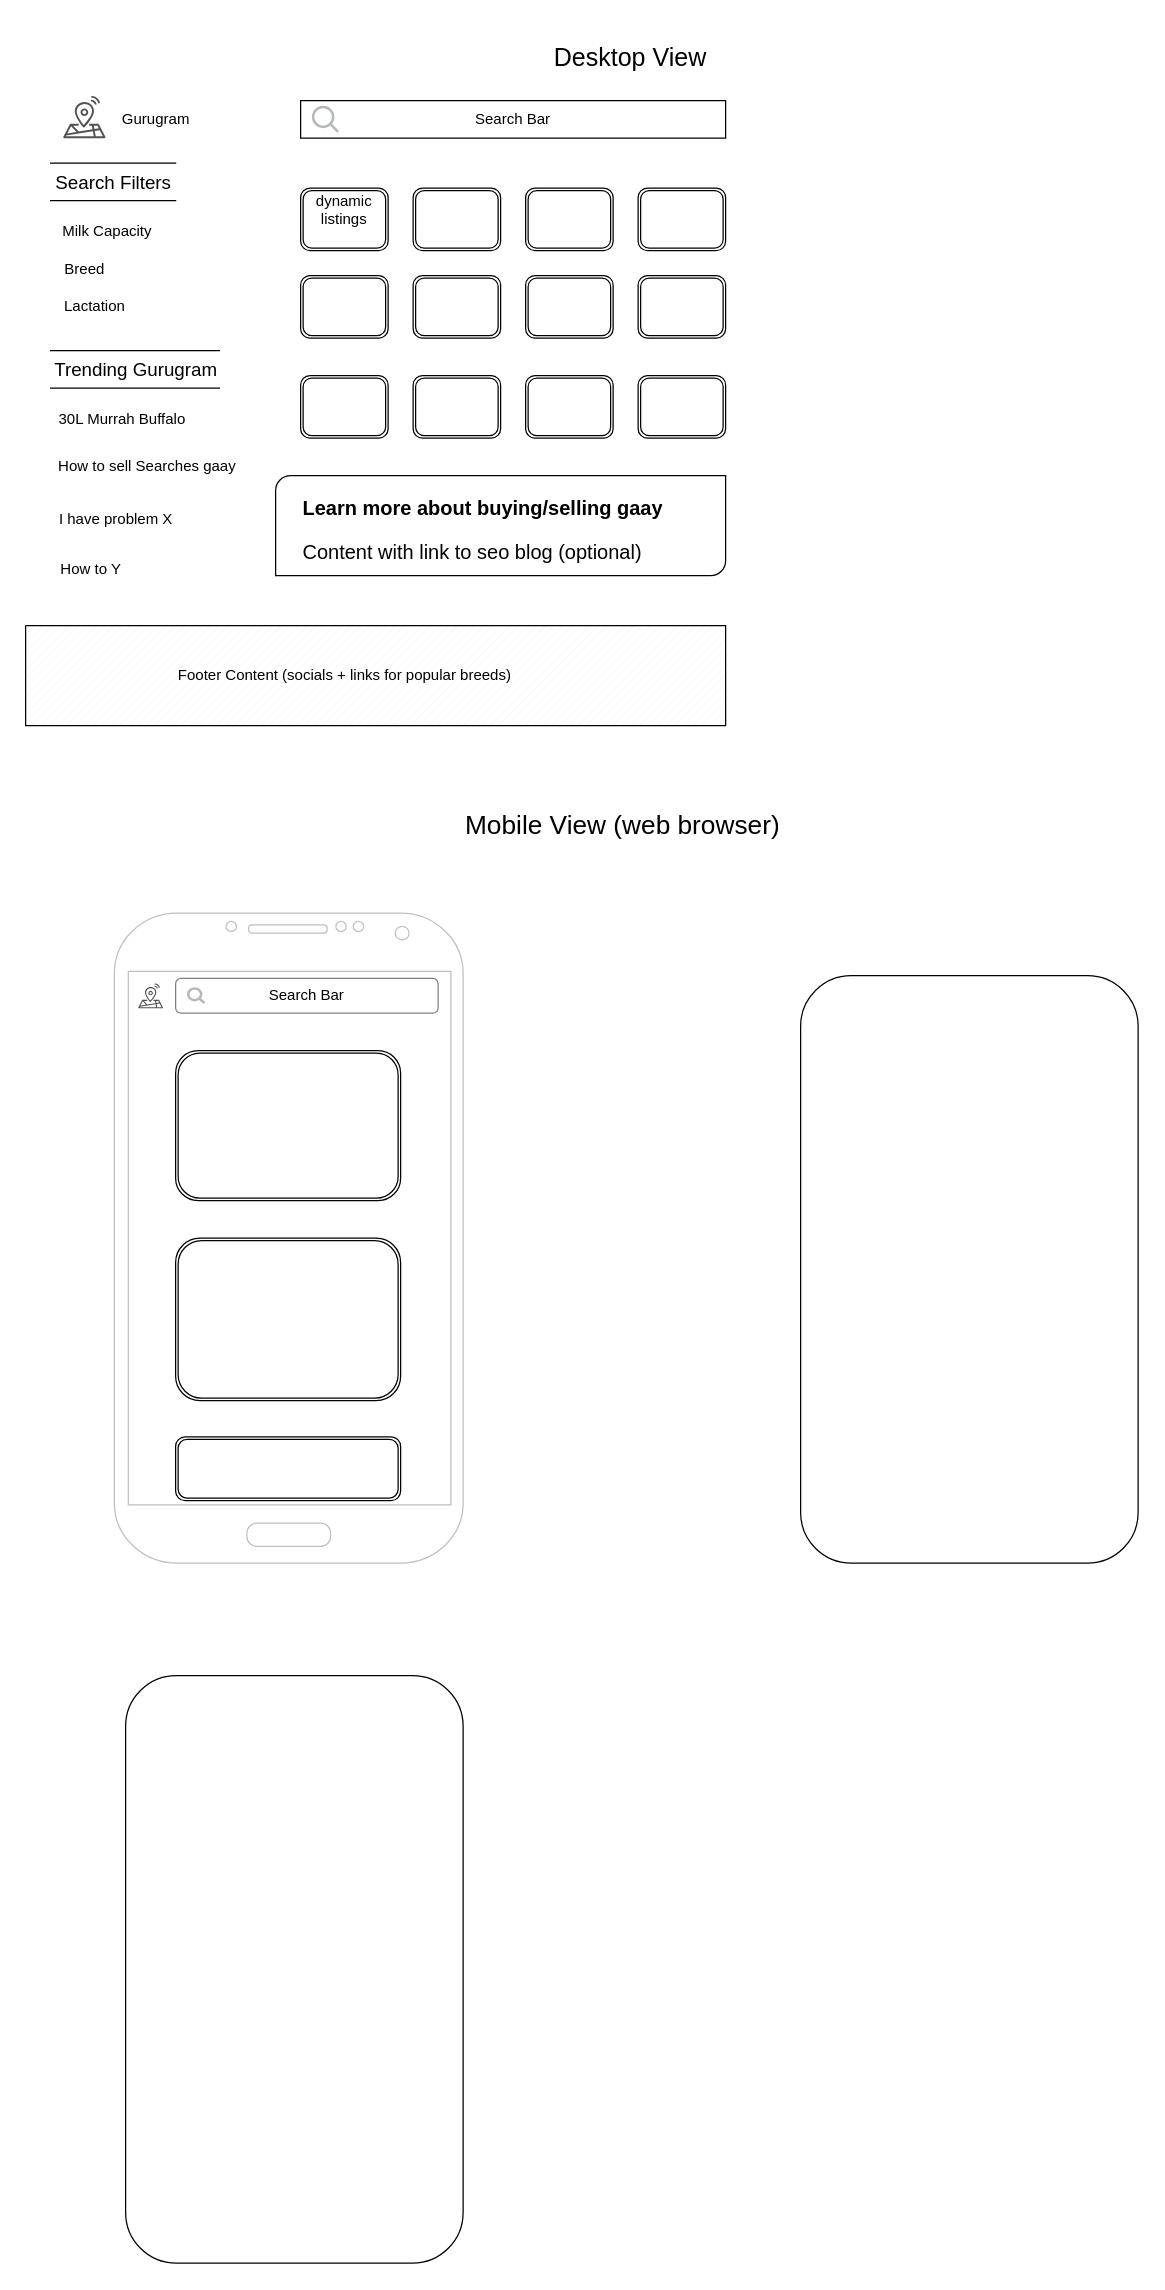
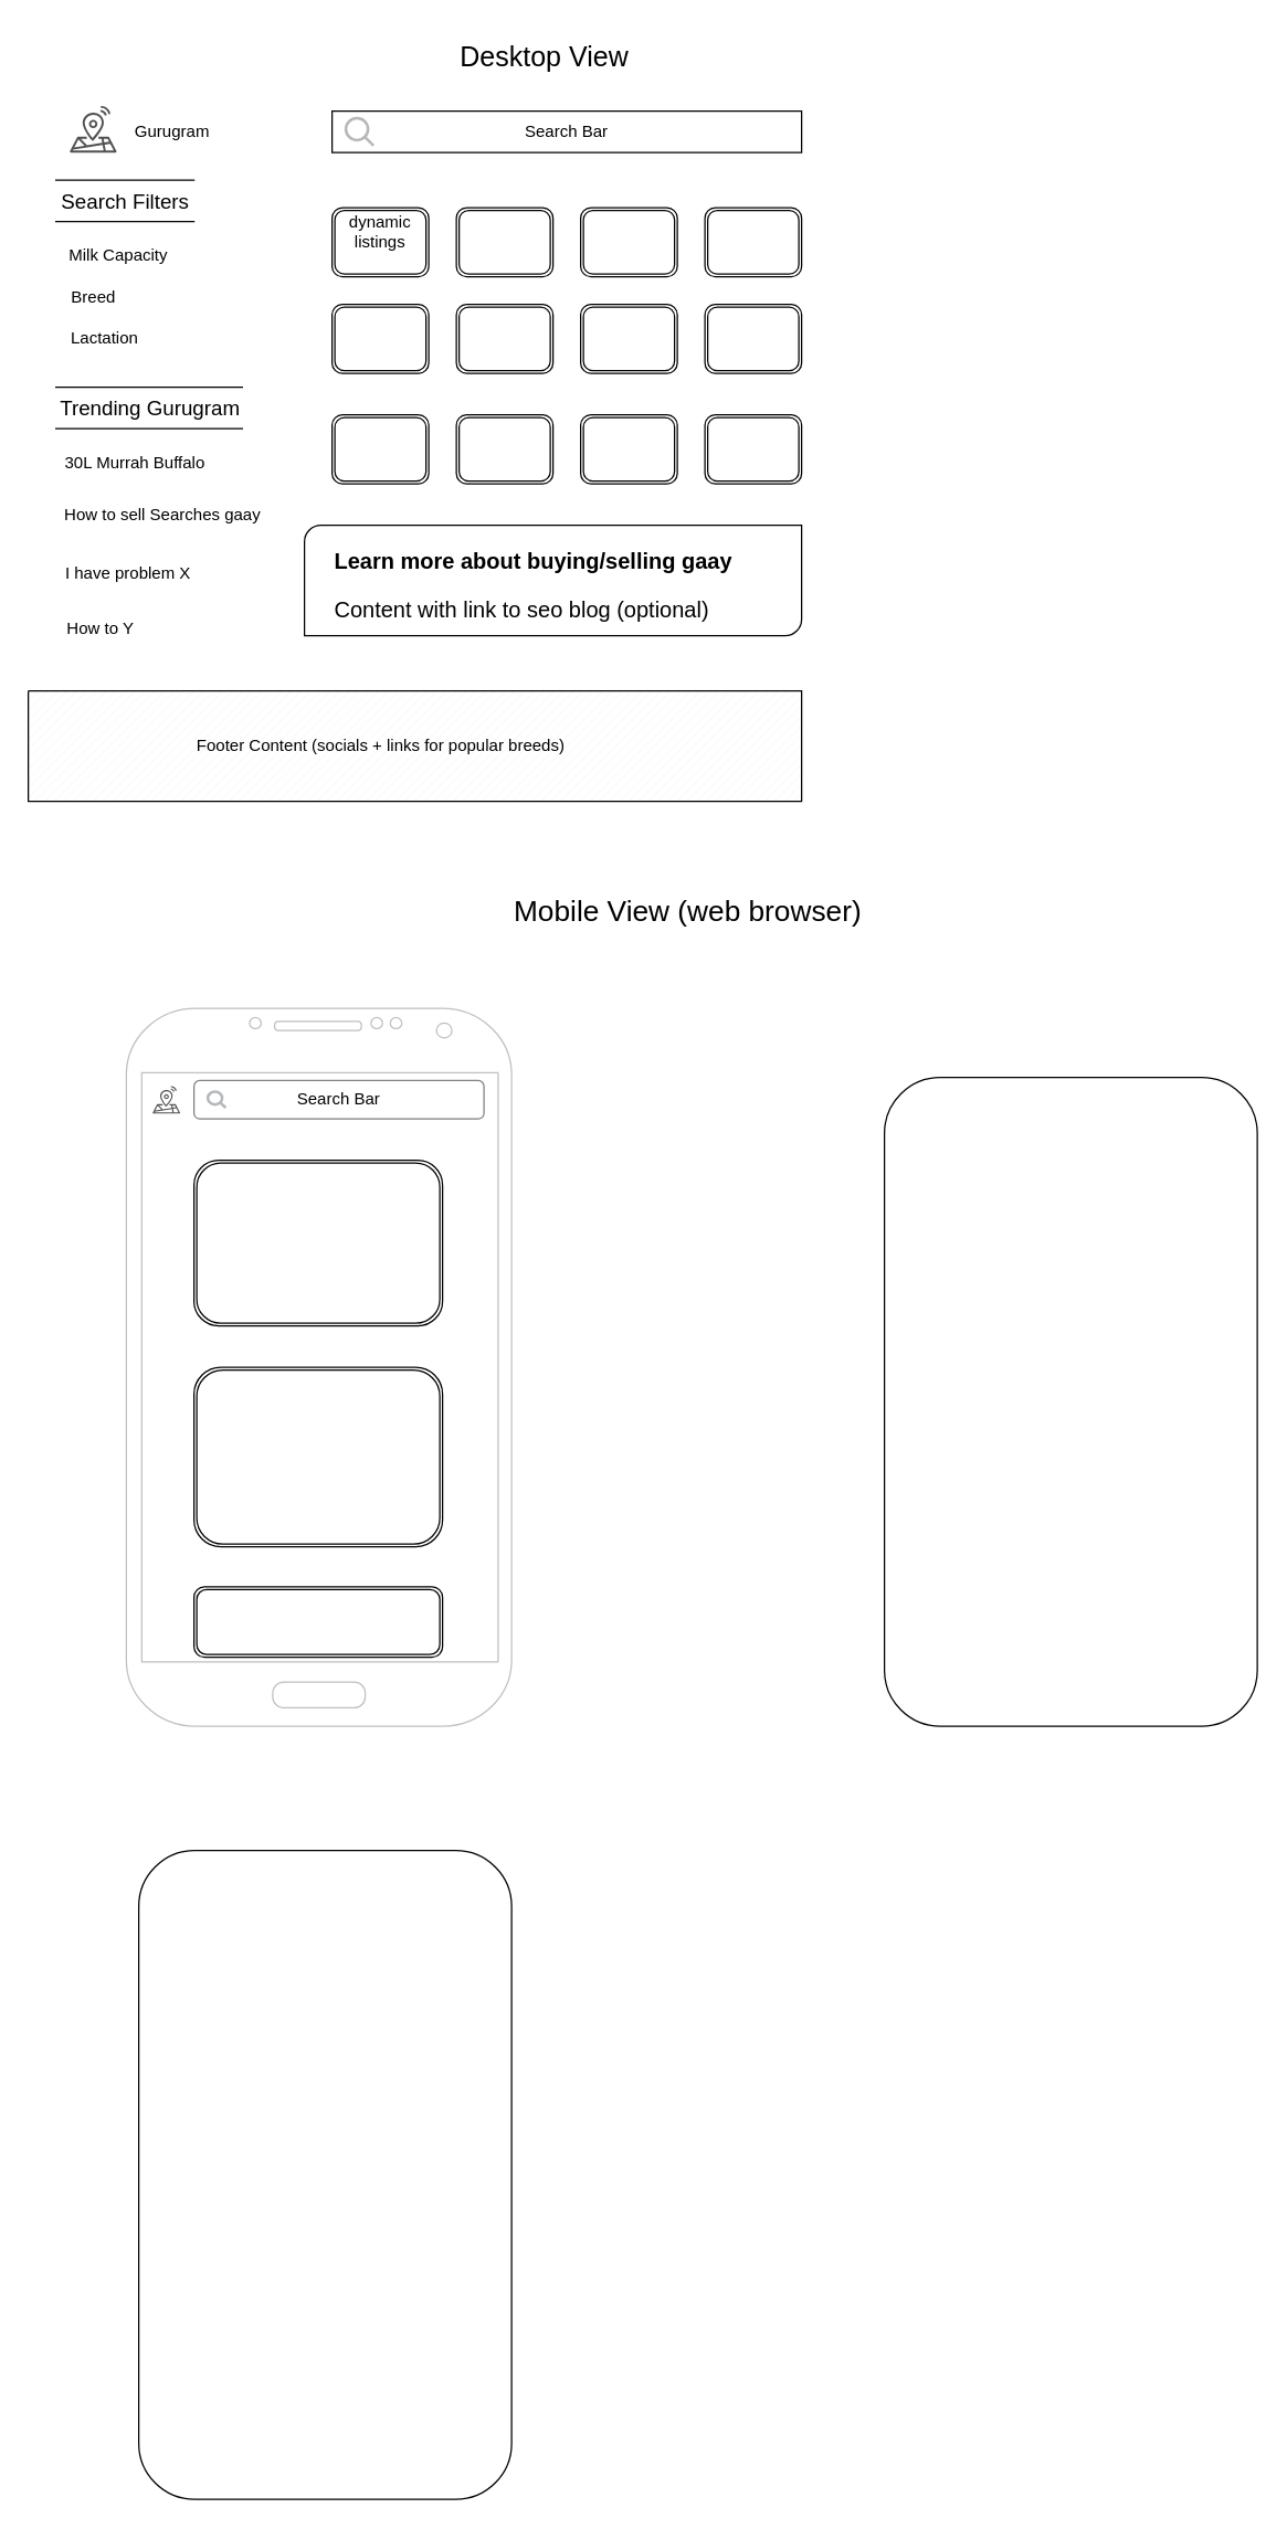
  <mxCell id="0" />
  <mxCell id="1" parent="0" />
- <mxCell id="2" value="Desktop View" style="text;html=1;align=center;verticalAlign=middle;whiteSpace=wrap;rounded=0;fontSize=20;" parent="1" vertex="1"><mxGeometry x="424" y="25" width="160" height="40" as="geometry" /></mxCell>
+ <mxCell id="2" value="Desktop View" style="text;html=1;align=center;verticalAlign=middle;whiteSpace=wrap;rounded=0;fontSize=20;" parent="1" vertex="1"><mxGeometry x="314" y="20" width="160" height="40" as="geometry" /></mxCell>
  <mxCell id="3" value="Search Bar" style="rounded=0;whiteSpace=wrap;html=1;" parent="1" vertex="1"><mxGeometry x="240" y="80" width="340" height="30" as="geometry" /></mxCell>
  <mxCell id="4" value="dynamic listings&lt;div&gt;&lt;br&gt;&lt;/div&gt;" style="shape=ext;double=1;rounded=1;whiteSpace=wrap;html=1;" parent="1" vertex="1"><mxGeometry x="240" y="150" width="70" height="50" as="geometry" /></mxCell>
  <mxCell id="5" value="" style="shape=ext;double=1;rounded=1;whiteSpace=wrap;html=1;" parent="1" vertex="1"><mxGeometry x="330" y="150" width="70" height="50" as="geometry" /></mxCell>
  <mxCell id="6" value="" style="shape=ext;double=1;rounded=1;whiteSpace=wrap;html=1;" parent="1" vertex="1"><mxGeometry x="420" y="150" width="70" height="50" as="geometry" /></mxCell>
  <mxCell id="7" value="" style="shape=ext;double=1;rounded=1;whiteSpace=wrap;html=1;" parent="1" vertex="1"><mxGeometry x="510" y="150" width="70" height="50" as="geometry" /></mxCell>
  <mxCell id="8" value="" style="html=1;verticalLabelPosition=bottom;align=center;labelBackgroundColor=#ffffff;verticalAlign=top;strokeWidth=2;strokeColor=#b5b8ba;shadow=0;dashed=0;shape=mxgraph.ios7.icons.looking_glass;" parent="1" vertex="1"><mxGeometry x="250" y="85" width="20" height="20" as="geometry" /></mxCell>
  <mxCell id="9" value="" style="shape=ext;double=1;rounded=1;whiteSpace=wrap;html=1;" parent="1" vertex="1"><mxGeometry x="240" y="220" width="70" height="50" as="geometry" /></mxCell>
  <mxCell id="10" value="" style="shape=ext;double=1;rounded=1;whiteSpace=wrap;html=1;" parent="1" vertex="1"><mxGeometry x="330" y="220" width="70" height="50" as="geometry" /></mxCell>
  <mxCell id="11" value="" style="shape=ext;double=1;rounded=1;whiteSpace=wrap;html=1;" parent="1" vertex="1"><mxGeometry x="420" y="300" width="70" height="50" as="geometry" /></mxCell>
  <mxCell id="12" value="" style="shape=ext;double=1;rounded=1;whiteSpace=wrap;html=1;" parent="1" vertex="1"><mxGeometry x="330" y="300" width="70" height="50" as="geometry" /></mxCell>
  <mxCell id="13" value="" style="shape=ext;double=1;rounded=1;whiteSpace=wrap;html=1;" parent="1" vertex="1"><mxGeometry x="240" y="300" width="70" height="50" as="geometry" /></mxCell>
  <mxCell id="14" value="" style="shape=ext;double=1;rounded=1;whiteSpace=wrap;html=1;" parent="1" vertex="1"><mxGeometry x="420" y="220" width="70" height="50" as="geometry" /></mxCell>
  <mxCell id="15" value="" style="shape=ext;double=1;rounded=1;whiteSpace=wrap;html=1;" parent="1" vertex="1"><mxGeometry x="510" y="220" width="70" height="50" as="geometry" /></mxCell>
  <mxCell id="16" value="" style="shape=ext;double=1;rounded=1;whiteSpace=wrap;html=1;" parent="1" vertex="1"><mxGeometry x="510" y="300" width="70" height="50" as="geometry" /></mxCell>
  <mxCell id="17" value="" style="sketch=0;outlineConnect=0;fontColor=#232F3E;gradientColor=none;fillColor=#525251;strokeColor=none;dashed=0;verticalLabelPosition=bottom;verticalAlign=top;align=center;html=1;fontSize=12;fontStyle=0;aspect=fixed;pointerEvents=1;shape=mxgraph.aws4.iot_core_device_location;" parent="1" vertex="1"><mxGeometry x="50" y="76" width="34" height="34" as="geometry" /></mxCell>
  <mxCell id="18" value="Gurugram" style="text;html=1;align=center;verticalAlign=middle;resizable=0;points=[];autosize=1;strokeColor=none;fillColor=none;" parent="1" vertex="1"><mxGeometry x="84" y="80" width="80" height="30" as="geometry" /></mxCell>
  <mxCell id="19" value="" style="verticalLabelPosition=bottom;verticalAlign=top;html=1;shape=mxgraph.basic.diag_round_rect;dx=6;whiteSpace=wrap;" parent="1" vertex="1"><mxGeometry x="220" y="380" width="360" height="80" as="geometry" /></mxCell>
  <mxCell id="20" value="&lt;h1 style=&quot;margin-top: 0px; font-size: 16px;&quot;&gt;&lt;font style=&quot;font-size: 16px;&quot;&gt;Learn more about buying/selling gaay&lt;/font&gt;&lt;/h1&gt;&lt;p style=&quot;font-size: 16px;&quot;&gt;Content with link to seo blog (optional)&lt;/p&gt;" style="text;html=1;whiteSpace=wrap;overflow=hidden;rounded=0;" parent="1" vertex="1"><mxGeometry x="240" y="390" width="340" height="80" as="geometry" /></mxCell>
  <mxCell id="21" value="" style="verticalLabelPosition=bottom;verticalAlign=top;html=1;shape=mxgraph.basic.patternFillRect;fillStyle=diag;step=5;fillStrokeWidth=0.2;fillStrokeColor=#dddddd;" parent="1" vertex="1"><mxGeometry x="20" y="500" width="560" height="80" as="geometry" /></mxCell>
  <mxCell id="22" value="Footer Content (socials + links for popular breeds)" style="text;html=1;align=center;verticalAlign=middle;resizable=0;points=[];autosize=1;strokeColor=none;fillColor=none;" parent="1" vertex="1"><mxGeometry x="130" y="525" width="290" height="30" as="geometry" /></mxCell>
  <mxCell id="23" value="30L Murrah Buffalo" style="text;html=1;align=center;verticalAlign=middle;resizable=0;points=[];autosize=1;strokeColor=none;fillColor=none;" parent="1" vertex="1"><mxGeometry x="37" y="320" width="120" height="30" as="geometry" /></mxCell>
  <mxCell id="24" value="" style="html=1;dashed=0;whiteSpace=wrap;shape=partialRectangle;right=0;left=0;" parent="1" vertex="1"><mxGeometry x="40" y="130" width="100" height="30" as="geometry" /></mxCell>
  <mxCell id="25" value="Search&amp;nbsp;&lt;span style=&quot;background-color: initial; font-size: 15px;&quot;&gt;Filters&lt;/span&gt;" style="text;html=1;align=center;verticalAlign=middle;resizable=0;points=[];autosize=1;strokeColor=none;fillColor=none;fontSize=15;" parent="1" vertex="1"><mxGeometry x="30" y="130" width="120" height="30" as="geometry" /></mxCell>
  <mxCell id="26" value="" style="html=1;dashed=0;whiteSpace=wrap;shape=partialRectangle;right=0;left=0;" parent="1" vertex="1"><mxGeometry x="40" y="280" width="135" height="30" as="geometry" /></mxCell>
  <mxCell id="27" value="Trending Gurugram" style="text;html=1;align=center;verticalAlign=middle;resizable=0;points=[];autosize=1;strokeColor=none;fillColor=none;fontSize=15;" parent="1" vertex="1"><mxGeometry x="32.5" y="280" width="150" height="30" as="geometry" /></mxCell>
  <mxCell id="28" value="How to sell Searches gaay" style="text;html=1;align=center;verticalAlign=middle;resizable=0;points=[];autosize=1;strokeColor=none;fillColor=none;" parent="1" vertex="1"><mxGeometry x="37" y="358" width="160" height="30" as="geometry" /></mxCell>
  <mxCell id="29" value="I have problem X" style="text;html=1;align=center;verticalAlign=middle;resizable=0;points=[];autosize=1;strokeColor=none;fillColor=none;" parent="1" vertex="1"><mxGeometry x="37" y="400" width="110" height="30" as="geometry" /></mxCell>
  <mxCell id="30" value="Milk Capacity" style="text;html=1;align=center;verticalAlign=middle;resizable=0;points=[];autosize=1;strokeColor=none;fillColor=none;" parent="1" vertex="1"><mxGeometry x="40" y="170" width="90" height="30" as="geometry" /></mxCell>
  <mxCell id="31" value="Breed" style="text;html=1;align=center;verticalAlign=middle;resizable=0;points=[];autosize=1;strokeColor=none;fillColor=none;" parent="1" vertex="1"><mxGeometry x="37" y="200" width="60" height="30" as="geometry" /></mxCell>
  <mxCell id="32" value="Lactation" style="text;html=1;align=center;verticalAlign=middle;resizable=0;points=[];autosize=1;strokeColor=none;fillColor=none;" parent="1" vertex="1"><mxGeometry x="40" y="230" width="70" height="30" as="geometry" /></mxCell>
  <mxCell id="33" value="How to Y" style="text;html=1;align=center;verticalAlign=middle;resizable=0;points=[];autosize=1;strokeColor=none;fillColor=none;" parent="1" vertex="1"><mxGeometry x="37" y="440" width="70" height="30" as="geometry" /></mxCell>
  <mxCell id="34" value="&lt;span style=&quot;font-family: Arial; font-style: normal; text-align: right;&quot; data-sheets-root=&quot;1&quot; data-sheets-value=&quot;{&amp;quot;1&amp;quot;:3,&amp;quot;3&amp;quot;:245101}&quot; data-sheets-userformat=&quot;{&amp;quot;2&amp;quot;:515,&amp;quot;3&amp;quot;:{&amp;quot;1&amp;quot;:0},&amp;quot;4&amp;quot;:{&amp;quot;1&amp;quot;:2,&amp;quot;2&amp;quot;:16776960},&amp;quot;12&amp;quot;:0}&quot;&gt;&lt;font style=&quot;font-size: 21px;&quot;&gt;Mobile View (web browser)&lt;/font&gt;&lt;/span&gt;" style="text;whiteSpace=wrap;html=1;" parent="1" vertex="1"><mxGeometry x="370" y="640" width="266" height="40" as="geometry" /></mxCell>
  <mxCell id="35" value="" style="rounded=1;whiteSpace=wrap;html=1;direction=south;" parent="1" vertex="1"><mxGeometry x="640" y="780" width="270" height="470" as="geometry" /></mxCell>
  <mxCell id="36" value="" style="rounded=1;whiteSpace=wrap;html=1;direction=south;" parent="1" vertex="1"><mxGeometry x="100" y="1340" width="270" height="470" as="geometry" /></mxCell>
  <mxCell id="37" value="Search Bar" style="rounded=1;whiteSpace=wrap;html=1;strokeColor=#808080;" parent="1" vertex="1"><mxGeometry x="140" y="782.25" width="210" height="27.75" as="geometry" /></mxCell>
  <mxCell id="38" value="" style="verticalLabelPosition=bottom;verticalAlign=top;html=1;shadow=0;dashed=0;strokeWidth=1;shape=mxgraph.android.phone2;strokeColor=#c0c0c0;" parent="1" vertex="1"><mxGeometry x="91" y="730" width="279" height="520" as="geometry" /></mxCell>
  <mxCell id="39" value="" style="html=1;verticalLabelPosition=bottom;align=center;labelBackgroundColor=#ffffff;verticalAlign=top;strokeWidth=2;strokeColor=#b5b8ba;shadow=0;dashed=0;shape=mxgraph.ios7.icons.looking_glass;" parent="1" vertex="1"><mxGeometry x="150" y="790.31" width="13" height="11.62" as="geometry" /></mxCell>
  <mxCell id="40" value="" style="sketch=0;outlineConnect=0;fontColor=#232F3E;gradientColor=none;fillColor=#525251;strokeColor=none;dashed=0;verticalLabelPosition=bottom;verticalAlign=top;align=center;html=1;fontSize=12;fontStyle=0;aspect=fixed;pointerEvents=1;shape=mxgraph.aws4.iot_core_device_location;" parent="1" vertex="1"><mxGeometry x="110" y="786.12" width="20" height="20" as="geometry" /></mxCell>
  <mxCell id="41" value="" style="shape=ext;double=1;rounded=1;whiteSpace=wrap;html=1;" vertex="1" parent="1"><mxGeometry x="140" y="990" width="180" height="130" as="geometry" /></mxCell>
  <mxCell id="42" value="" style="shape=ext;double=1;rounded=1;whiteSpace=wrap;html=1;" vertex="1" parent="1"><mxGeometry x="140" y="840" width="180" height="120" as="geometry" /></mxCell>
  <mxCell id="43" value="" style="shape=ext;double=1;rounded=1;whiteSpace=wrap;html=1;" vertex="1" parent="1"><mxGeometry x="140" y="1149" width="180" height="51" as="geometry" /></mxCell>
